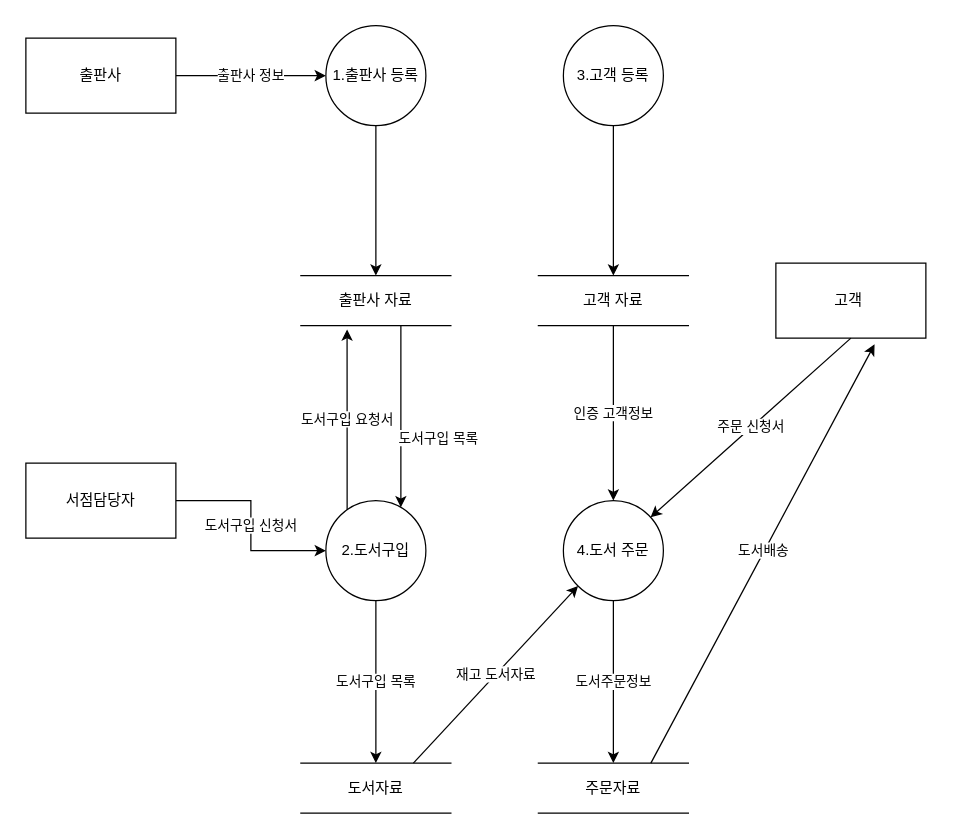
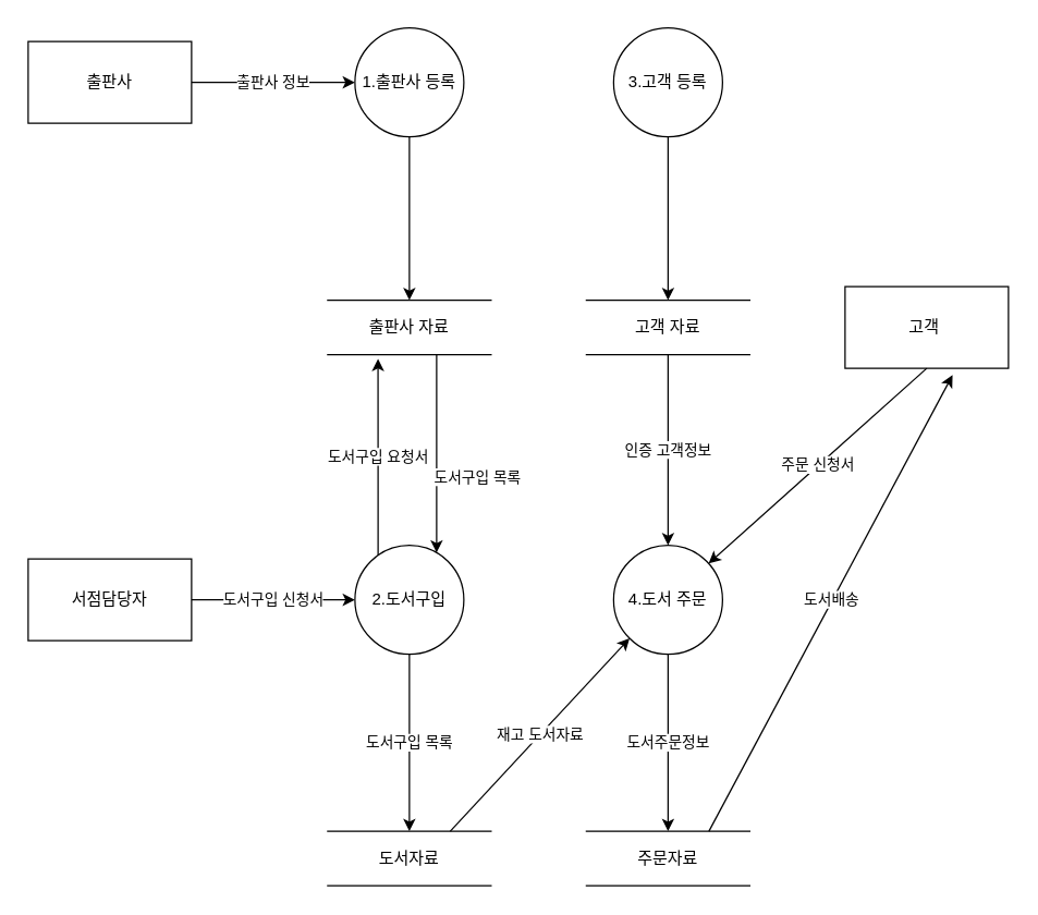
  <mxCell id="0" />
  <mxCell id="1" parent="0" />
  <mxCell id="2" value="출판사 정보" style="edgeStyle=orthogonalEdgeStyle;rounded=0;orthogonalLoop=1;jettySize=auto;html=1;" edge="1" parent="1" source="3" target="5"><mxGeometry relative="1" as="geometry" /></mxCell>
  <mxCell id="3" value="&lt;font style=&quot;vertical-align: inherit&quot;&gt;&lt;font style=&quot;vertical-align: inherit&quot;&gt;출판사&lt;/font&gt;&lt;/font&gt;" style="rounded=0;whiteSpace=wrap;html=1;" vertex="1" parent="1"><mxGeometry x="20" y="30" width="120" height="60" as="geometry" /></mxCell>
  <mxCell id="4" style="edgeStyle=orthogonalEdgeStyle;rounded=0;orthogonalLoop=1;jettySize=auto;html=1;" edge="1" parent="1" source="5" target="7"><mxGeometry relative="1" as="geometry" /></mxCell>
  <mxCell id="5" value="&lt;font style=&quot;vertical-align: inherit&quot;&gt;&lt;font style=&quot;vertical-align: inherit&quot;&gt;1.출판사 등록&lt;/font&gt;&lt;/font&gt;" style="ellipse;whiteSpace=wrap;html=1;aspect=fixed;" vertex="1" parent="1"><mxGeometry x="260" y="20" width="80" height="80" as="geometry" /></mxCell>
  <mxCell id="6" value="도서구입 목록" style="edgeStyle=orthogonalEdgeStyle;rounded=0;orthogonalLoop=1;jettySize=auto;html=1;" edge="1" parent="1" source="7" target="12"><mxGeometry x="0.238" y="30" relative="1" as="geometry"><Array as="points"><mxPoint x="320" y="330" /><mxPoint x="320" y="330" /></Array><mxPoint as="offset" /></mxGeometry></mxCell>
  <mxCell id="7" value="&lt;font style=&quot;vertical-align: inherit&quot;&gt;&lt;font style=&quot;vertical-align: inherit&quot;&gt;출판사 자료&lt;/font&gt;&lt;/font&gt;" style="shape=partialRectangle;whiteSpace=wrap;html=1;left=0;right=0;fillColor=none;" vertex="1" parent="1"><mxGeometry x="240" y="220" width="120" height="40" as="geometry" /></mxCell>
  <mxCell id="8" value="도서구입 신청서" style="edgeStyle=orthogonalEdgeStyle;rounded=0;orthogonalLoop=1;jettySize=auto;entryX=0;entryY=0.5;entryDx=0;entryDy=0;html=1;" edge="1" parent="1" source="9" target="12"><mxGeometry relative="1" as="geometry" /></mxCell>
- <mxCell id="9" value="서점담당자" style="rounded=0;whiteSpace=wrap;html=1;" vertex="1" parent="1"><mxGeometry x="20" y="370" width="120" height="60" as="geometry" /></mxCell>
+ <mxCell id="9" value="서점담당자" style="rounded=0;whiteSpace=wrap;html=1;" vertex="1" parent="1"><mxGeometry x="20" y="410" width="120" height="60" as="geometry" /></mxCell>
  <mxCell id="10" value="도서구입 요청서" style="edgeStyle=orthogonalEdgeStyle;rounded=0;orthogonalLoop=1;jettySize=auto;html=1;entryX=0.308;entryY=1.075;entryDx=0;entryDy=0;entryPerimeter=0;" edge="1" parent="1" source="12" target="7"><mxGeometry relative="1" as="geometry"><Array as="points"><mxPoint x="277" y="360" /><mxPoint x="277" y="360" /></Array></mxGeometry></mxCell>
  <mxCell id="11" value="도서구입 목록" style="edgeStyle=orthogonalEdgeStyle;rounded=0;orthogonalLoop=1;jettySize=auto;html=1;entryX=0.5;entryY=0;entryDx=0;entryDy=0;" edge="1" parent="1" source="12" target="13"><mxGeometry relative="1" as="geometry" /></mxCell>
  <mxCell id="12" value="2.도서구입" style="ellipse;whiteSpace=wrap;html=1;aspect=fixed;" vertex="1" parent="1"><mxGeometry x="260" y="400" width="80" height="80" as="geometry" /></mxCell>
  <mxCell id="13" value="도서자료" style="shape=partialRectangle;whiteSpace=wrap;html=1;left=0;right=0;fillColor=none;" vertex="1" parent="1"><mxGeometry x="240" y="610" width="120" height="40" as="geometry" /></mxCell>
  <mxCell id="14" value="고객&amp;nbsp;" style="rounded=0;whiteSpace=wrap;html=1;" vertex="1" parent="1"><mxGeometry x="620" y="210" width="120" height="60" as="geometry" /></mxCell>
  <mxCell id="15" style="edgeStyle=orthogonalEdgeStyle;rounded=0;orthogonalLoop=1;jettySize=auto;html=1;entryX=0.5;entryY=0;entryDx=0;entryDy=0;" edge="1" parent="1" source="16" target="18"><mxGeometry relative="1" as="geometry"><Array as="points"><mxPoint x="490" y="130" /><mxPoint x="490" y="130" /></Array></mxGeometry></mxCell>
  <mxCell id="16" value="3.고객 등록" style="ellipse;whiteSpace=wrap;html=1;aspect=fixed;" vertex="1" parent="1"><mxGeometry x="450" y="20" width="80" height="80" as="geometry" /></mxCell>
  <mxCell id="17" value="인증 고객정보" style="edgeStyle=orthogonalEdgeStyle;rounded=0;orthogonalLoop=1;jettySize=auto;html=1;entryX=0.5;entryY=0;entryDx=0;entryDy=0;" edge="1" parent="1" source="18" target="20"><mxGeometry relative="1" as="geometry" /></mxCell>
  <mxCell id="18" value="고객 자료" style="shape=partialRectangle;whiteSpace=wrap;html=1;left=0;right=0;fillColor=none;" vertex="1" parent="1"><mxGeometry x="430" y="220" width="120" height="40" as="geometry" /></mxCell>
  <mxCell id="19" value="도서주문정보" style="edgeStyle=orthogonalEdgeStyle;rounded=0;orthogonalLoop=1;jettySize=auto;html=1;" edge="1" parent="1" source="20" target="22"><mxGeometry relative="1" as="geometry" /></mxCell>
  <mxCell id="20" value="4.도서 주문" style="ellipse;whiteSpace=wrap;html=1;aspect=fixed;" vertex="1" parent="1"><mxGeometry x="450" y="400" width="80" height="80" as="geometry" /></mxCell>
  <mxCell id="21" value="재고 도서자료" style="endArrow=classic;html=1;exitX=0.75;exitY=0;exitDx=0;exitDy=0;entryX=0;entryY=1;entryDx=0;entryDy=0;" edge="1" parent="1" source="13" target="20"><mxGeometry width="50" height="50" relative="1" as="geometry"><mxPoint x="360.002" y="609.998" as="sourcePoint" /><mxPoint x="282.19" y="493.28" as="targetPoint" /></mxGeometry></mxCell>
  <mxCell id="22" value="주문자료" style="shape=partialRectangle;whiteSpace=wrap;html=1;left=0;right=0;fillColor=none;" vertex="1" parent="1"><mxGeometry x="430" y="610" width="120" height="40" as="geometry" /></mxCell>
  <mxCell id="23" value="주문 신청서" style="endArrow=classic;html=1;exitX=0.5;exitY=1;exitDx=0;exitDy=0;" edge="1" parent="1" source="14" target="20"><mxGeometry width="50" height="50" relative="1" as="geometry"><mxPoint x="577.812" y="406.718" as="sourcePoint" /><mxPoint x="500" y="290" as="targetPoint" /></mxGeometry></mxCell>
  <mxCell id="24" value="도서배송" style="endArrow=classic;html=1;entryX=0.658;entryY=1.083;entryDx=0;entryDy=0;entryPerimeter=0;" edge="1" parent="1" target="14"><mxGeometry x="0.013" y="1" width="50" height="50" relative="1" as="geometry"><mxPoint x="520" y="610" as="sourcePoint" /><mxPoint x="570" y="560" as="targetPoint" /><mxPoint as="offset" /></mxGeometry></mxCell>
